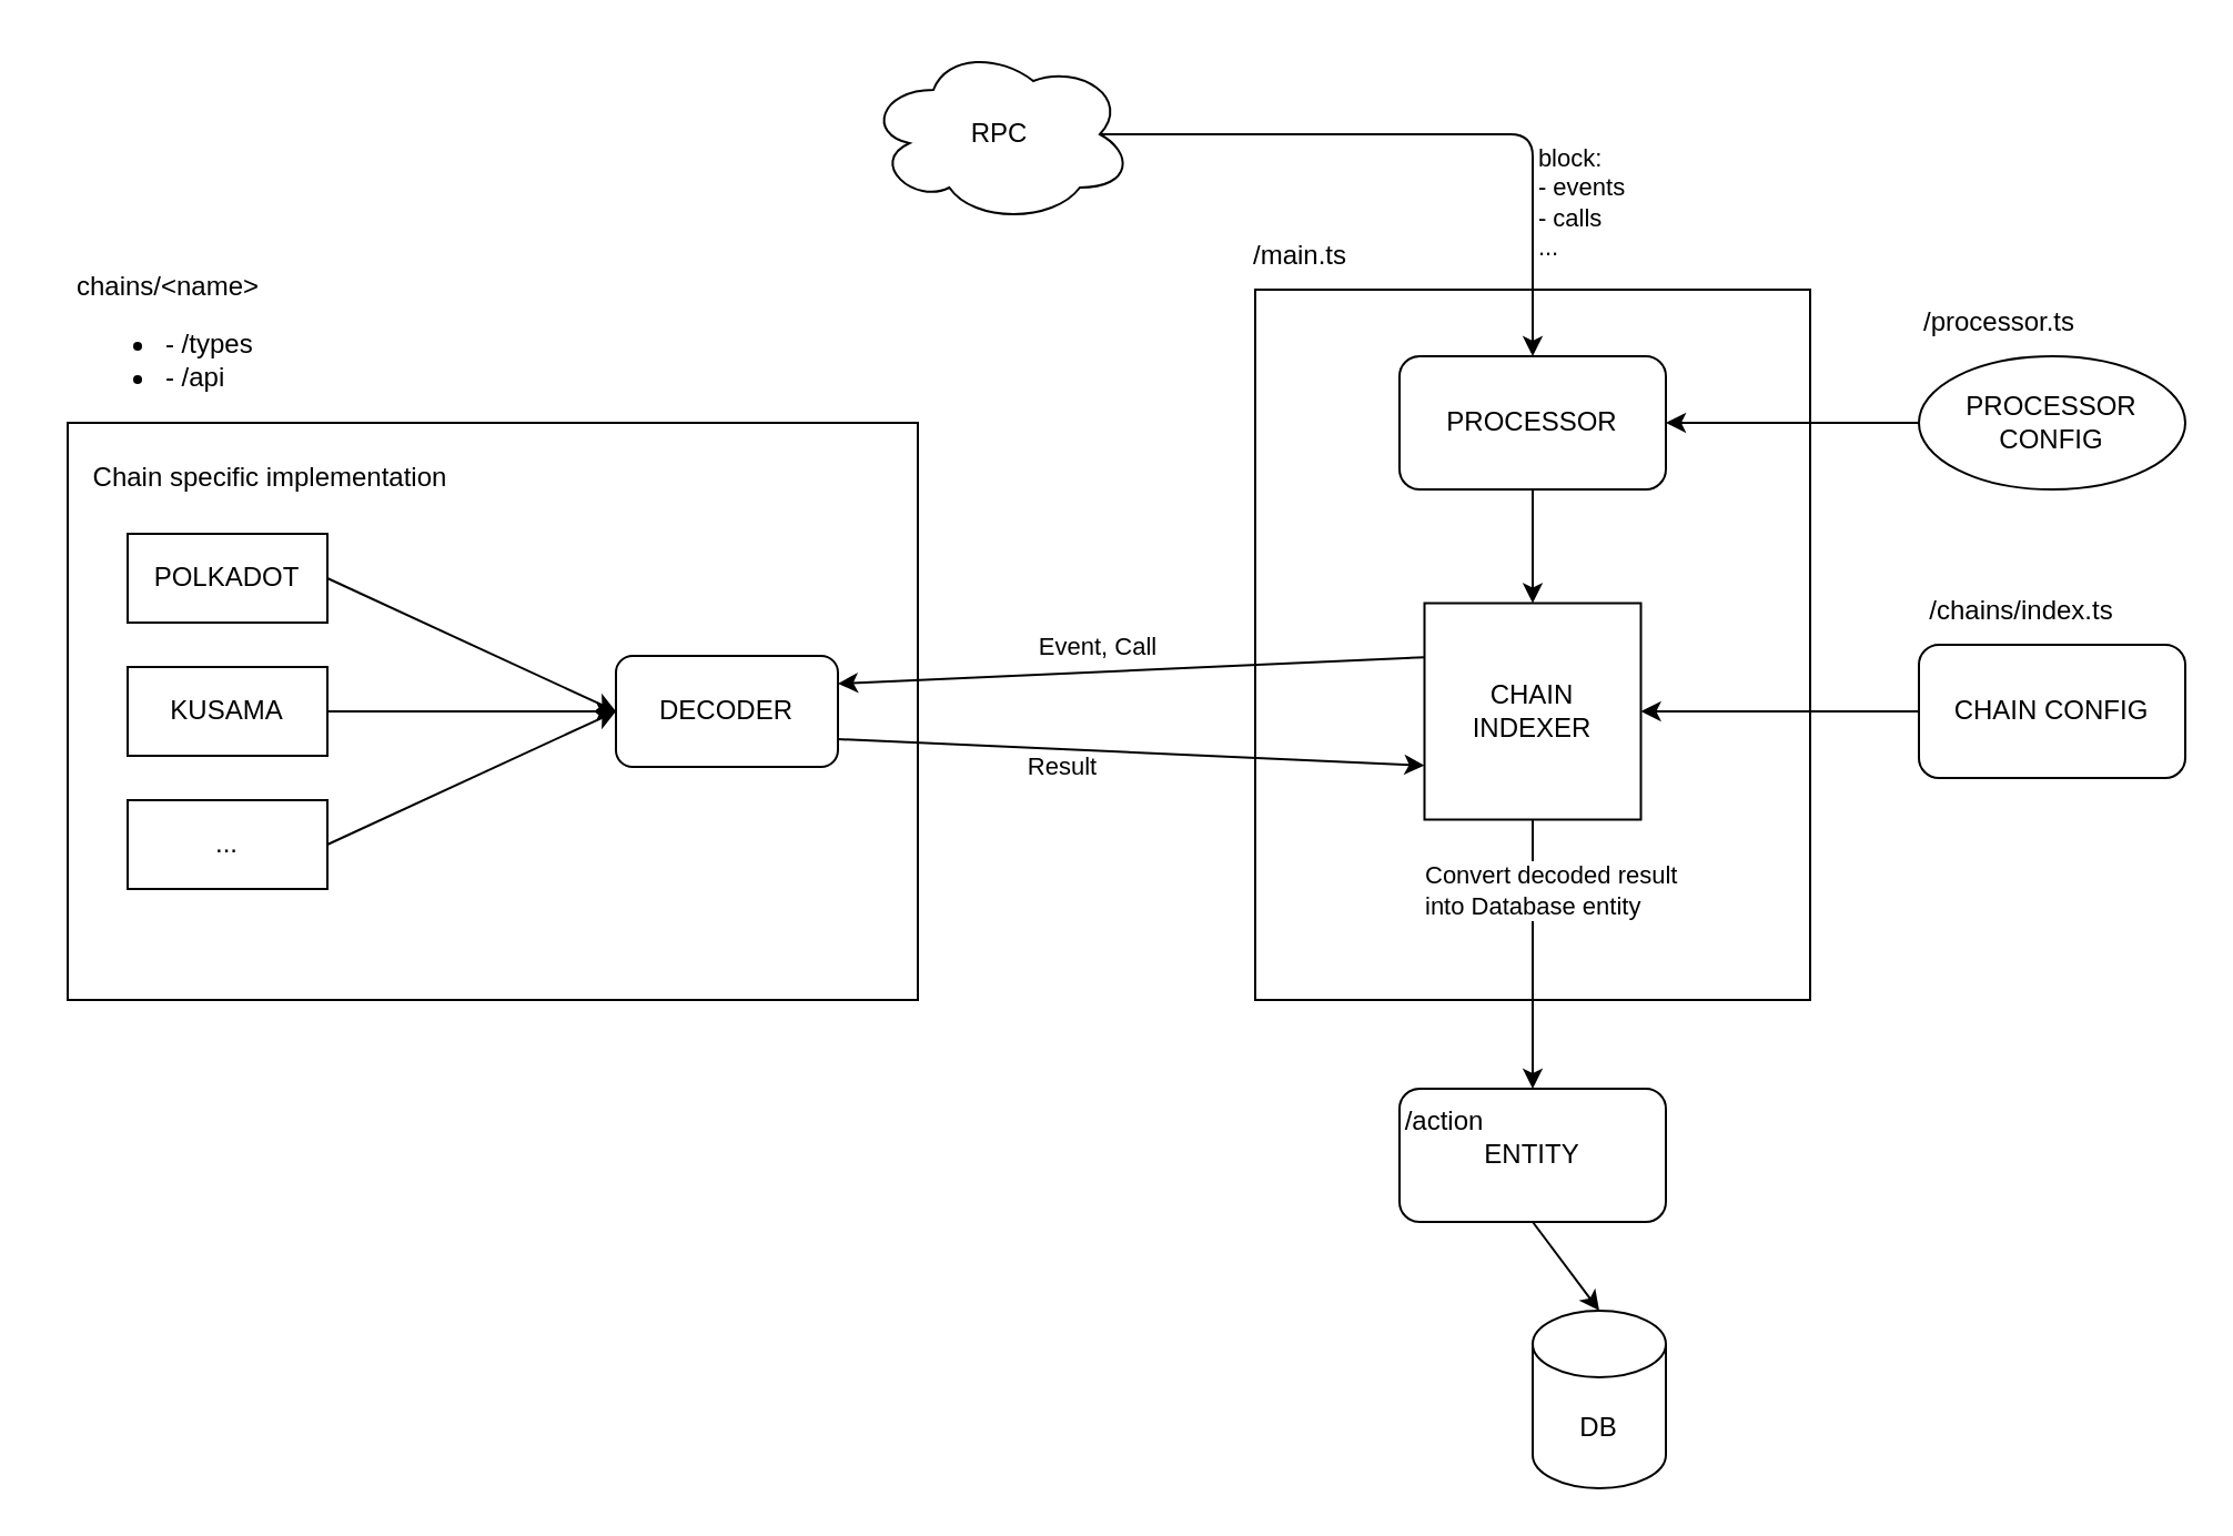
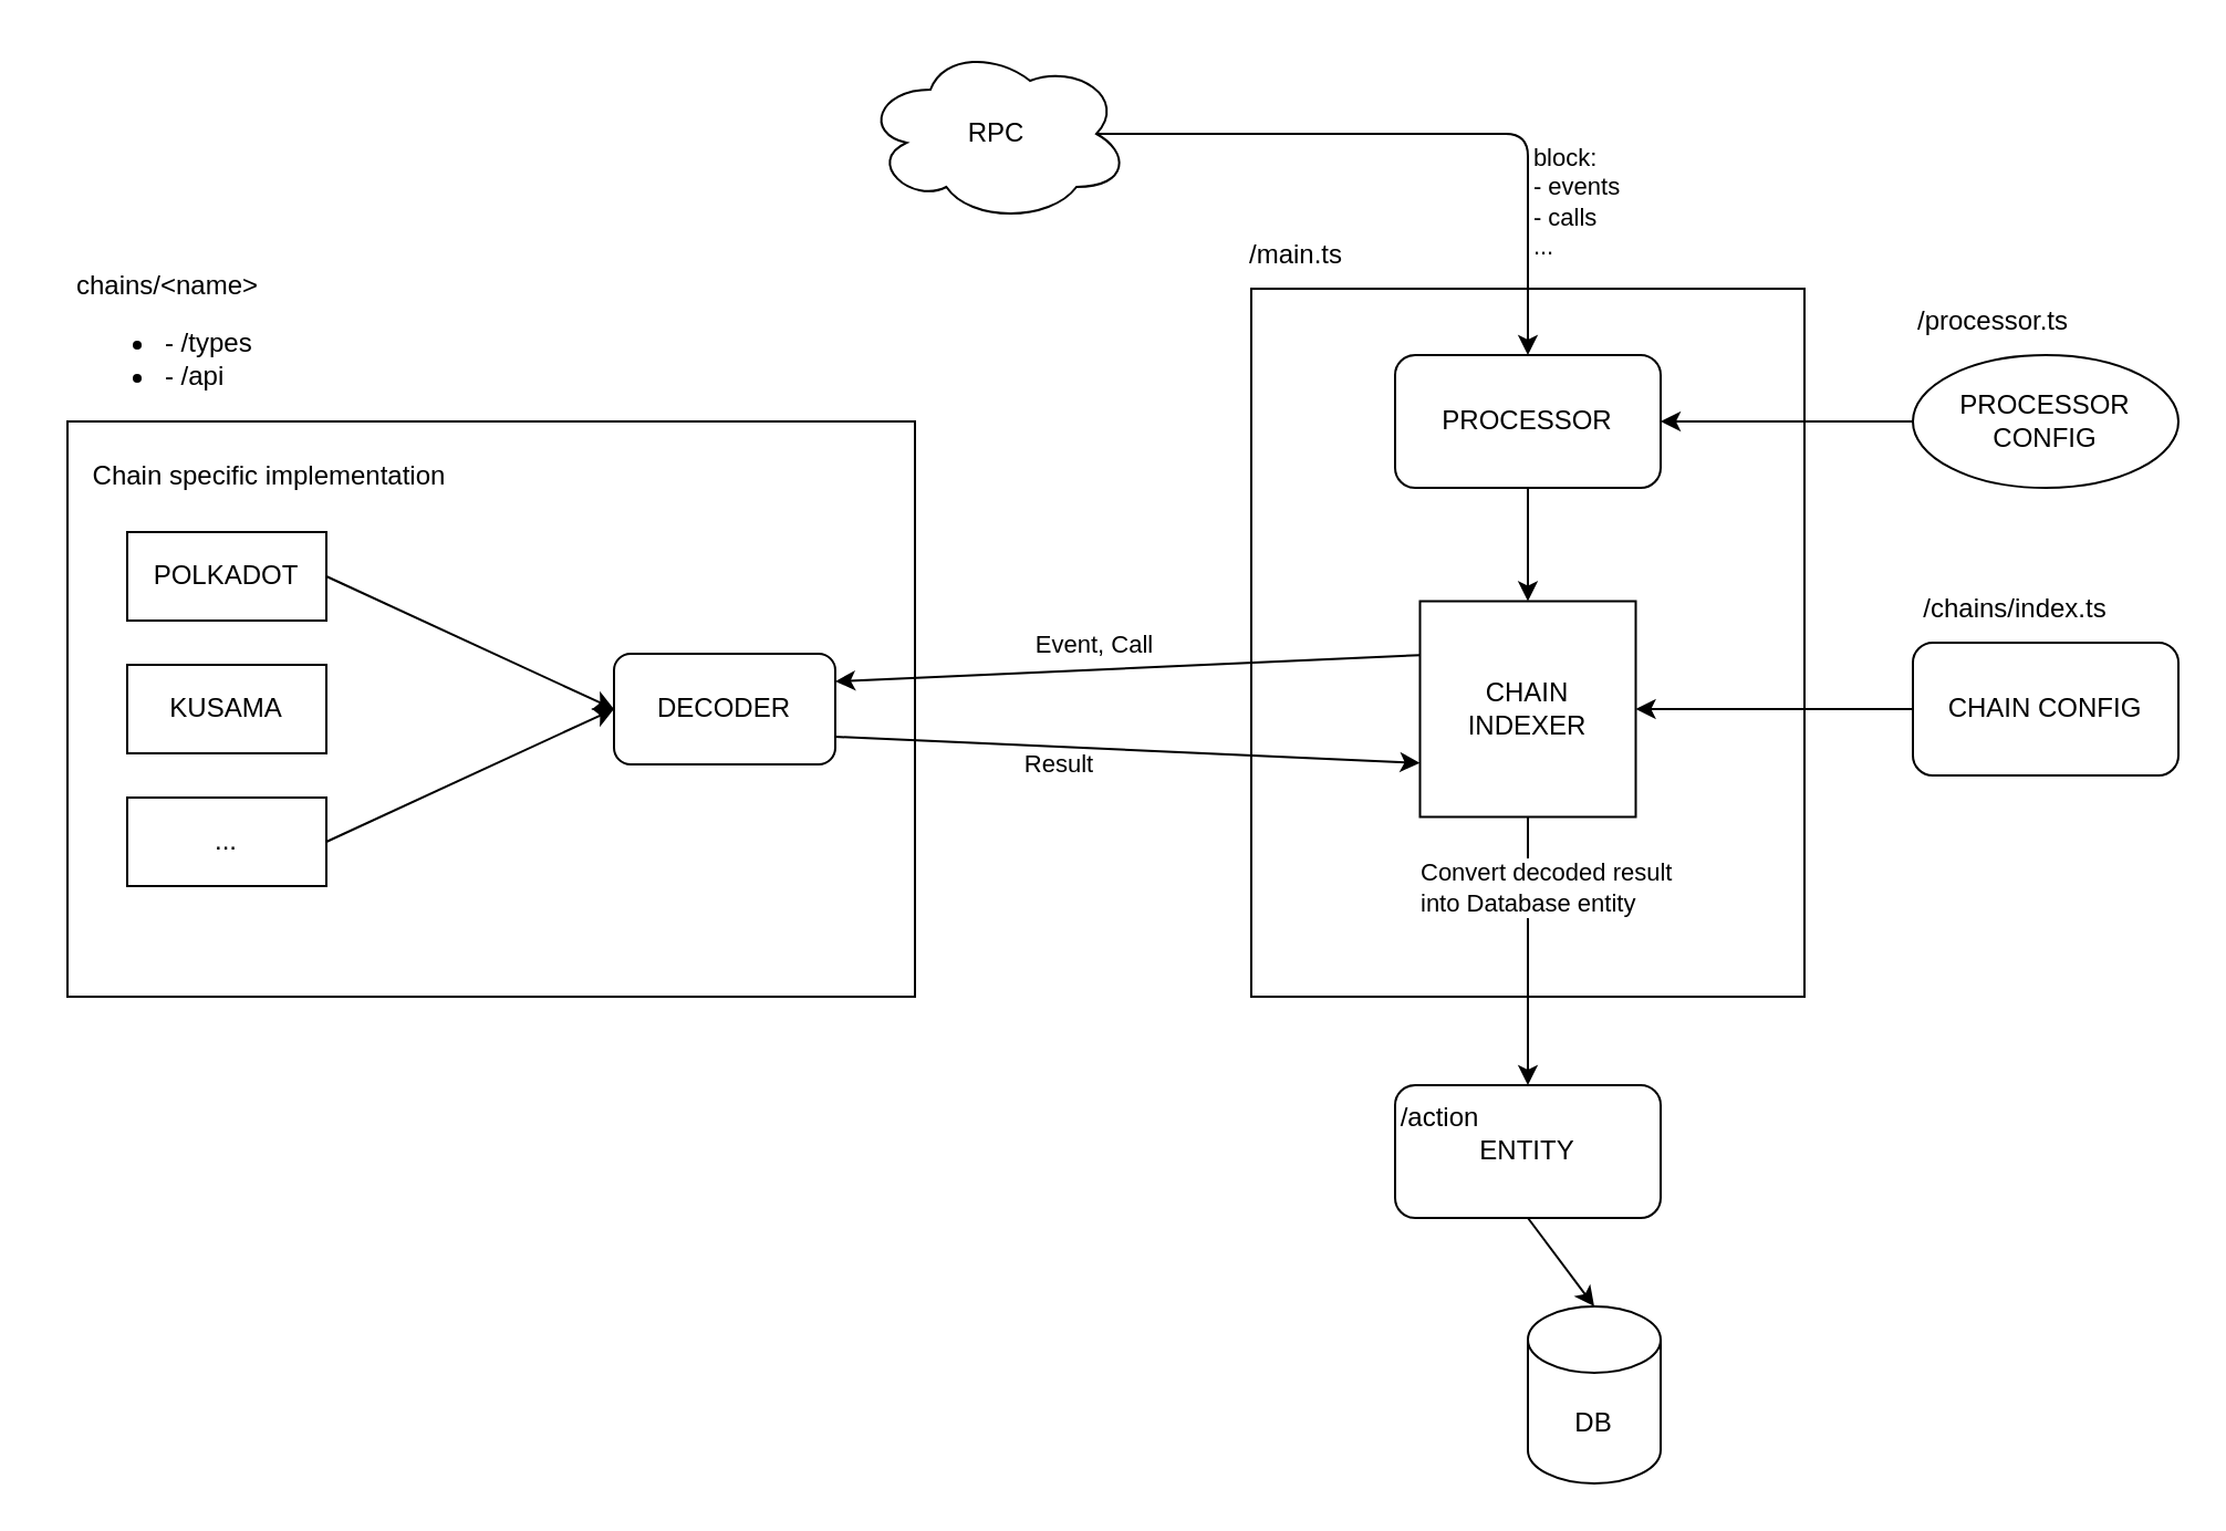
  <mxCell id="0" />
  <mxCell id="1" parent="0" />
  <mxCell id="2" value="" style="rounded=0;whiteSpace=wrap;html=1;" parent="1" vertex="1"><mxGeometry x="30" y="190" width="383" height="260" as="geometry" /></mxCell>
  <mxCell id="3" value="" style="rounded=0;whiteSpace=wrap;html=1;" parent="1" vertex="1"><mxGeometry x="565" y="130" width="250" height="320" as="geometry" /></mxCell>
  <mxCell id="4" style="edgeStyle=none;html=1;exitX=0.5;exitY=1;exitDx=0;exitDy=0;entryX=0.5;entryY=0;entryDx=0;entryDy=0;" parent="1" source="5" target="22" edge="1"><mxGeometry relative="1" as="geometry" /></mxCell>
  <mxCell id="5" value="PROCESSOR" style="rounded=1;whiteSpace=wrap;html=1;" parent="1" vertex="1"><mxGeometry x="630" y="160" width="120" height="60" as="geometry" /></mxCell>
  <mxCell id="6" style="edgeStyle=none;html=1;exitX=0.875;exitY=0.5;exitDx=0;exitDy=0;exitPerimeter=0;entryX=0.5;entryY=0;entryDx=0;entryDy=0;" parent="1" source="8" target="5" edge="1"><mxGeometry relative="1" as="geometry"><Array as="points"><mxPoint x="690" y="60" /></Array></mxGeometry></mxCell>
  <mxCell id="7" value="&lt;div style=&quot;text-align: left;&quot;&gt;block:&lt;/div&gt;&lt;div style=&quot;text-align: left;&quot;&gt;- events&lt;/div&gt;&lt;div style=&quot;text-align: left;&quot;&gt;- calls&lt;/div&gt;&lt;div style=&quot;text-align: left;&quot;&gt;...&lt;/div&gt;" style="edgeLabel;html=1;align=center;verticalAlign=middle;resizable=0;points=[];" parent="6" vertex="1" connectable="0"><mxGeometry x="-0.086" y="-1" relative="1" as="geometry"><mxPoint x="81" y="29" as="offset" /></mxGeometry></mxCell>
  <mxCell id="8" value="RPC" style="ellipse;shape=cloud;whiteSpace=wrap;html=1;" parent="1" vertex="1"><mxGeometry x="390" y="20" width="120" height="80" as="geometry" /></mxCell>
  <mxCell id="9" style="edgeStyle=none;html=1;exitX=1;exitY=0.5;exitDx=0;exitDy=0;entryX=0;entryY=0.5;entryDx=0;entryDy=0;" parent="1" source="10" target="17" edge="1"><mxGeometry relative="1" as="geometry"><mxPoint x="347" y="320" as="targetPoint" /></mxGeometry></mxCell>
  <mxCell id="10" value="POLKADOT" style="rounded=0;whiteSpace=wrap;html=1;" parent="1" vertex="1"><mxGeometry x="57" y="240" width="90" height="40" as="geometry" /></mxCell>
- <mxCell id="11" style="edgeStyle=none;html=1;exitX=1;exitY=0.5;exitDx=0;exitDy=0;entryX=0;entryY=0.5;entryDx=0;entryDy=0;" parent="1" source="12" target="17" edge="1"><mxGeometry relative="1" as="geometry"><mxPoint x="347" y="320" as="targetPoint" /></mxGeometry></mxCell>
  <mxCell id="12" value="KUSAMA" style="rounded=0;whiteSpace=wrap;html=1;" parent="1" vertex="1"><mxGeometry x="57" y="300" width="90" height="40" as="geometry" /></mxCell>
  <mxCell id="13" style="edgeStyle=none;html=1;exitX=1;exitY=0.5;exitDx=0;exitDy=0;entryX=0;entryY=0.5;entryDx=0;entryDy=0;" parent="1" source="14" target="17" edge="1"><mxGeometry relative="1" as="geometry"><mxPoint x="317" y="320" as="targetPoint" /></mxGeometry></mxCell>
  <mxCell id="14" value="..." style="rounded=0;whiteSpace=wrap;html=1;" parent="1" vertex="1"><mxGeometry x="57" y="360" width="90" height="40" as="geometry" /></mxCell>
  <mxCell id="15" style="edgeStyle=none;html=1;exitX=1;exitY=0.75;exitDx=0;exitDy=0;entryX=0;entryY=0.75;entryDx=0;entryDy=0;" parent="1" source="17" target="22" edge="1"><mxGeometry relative="1" as="geometry" /></mxCell>
  <mxCell id="16" value="Result" style="edgeLabel;html=1;align=center;verticalAlign=middle;resizable=0;points=[];" parent="15" vertex="1" connectable="0"><mxGeometry x="-0.318" y="-2" relative="1" as="geometry"><mxPoint x="11" y="6" as="offset" /></mxGeometry></mxCell>
  <mxCell id="17" value="DECODER" style="rounded=1;whiteSpace=wrap;html=1;" parent="1" vertex="1"><mxGeometry x="277" y="295" width="100" height="50" as="geometry" /></mxCell>
  <mxCell id="18" style="edgeStyle=none;html=1;exitX=0;exitY=0.25;exitDx=0;exitDy=0;entryX=1;entryY=0.25;entryDx=0;entryDy=0;" parent="1" source="22" target="17" edge="1"><mxGeometry relative="1" as="geometry" /></mxCell>
  <mxCell id="19" value="&lt;div style=&quot;text-align: left;&quot;&gt;Event, Call&lt;/div&gt;" style="edgeLabel;html=1;align=center;verticalAlign=middle;resizable=0;points=[];" parent="18" vertex="1" connectable="0"><mxGeometry x="0.153" y="-1" relative="1" as="geometry"><mxPoint x="4" y="-11" as="offset" /></mxGeometry></mxCell>
  <mxCell id="20" style="edgeStyle=none;html=1;exitX=0.5;exitY=1;exitDx=0;exitDy=0;entryX=0.5;entryY=0;entryDx=0;entryDy=0;" parent="1" source="22" target="31" edge="1"><mxGeometry relative="1" as="geometry"><mxPoint x="690" y="440" as="targetPoint" /></mxGeometry></mxCell>
  <mxCell id="21" value="Convert decoded result &lt;br&gt;into Database entity" style="edgeLabel;html=1;align=left;verticalAlign=middle;resizable=0;points=[];" parent="20" vertex="1" connectable="0"><mxGeometry x="-0.091" y="-2" relative="1" as="geometry"><mxPoint x="-48" y="-23" as="offset" /></mxGeometry></mxCell>
  <mxCell id="22" value="CHAIN&lt;br&gt;INDEXER" style="whiteSpace=wrap;html=1;aspect=fixed;" parent="1" vertex="1"><mxGeometry x="641.25" y="271.25" width="97.5" height="97.5" as="geometry" /></mxCell>
  <mxCell id="23" value="DB" style="shape=cylinder3;whiteSpace=wrap;html=1;boundedLbl=1;backgroundOutline=1;size=15;" parent="1" vertex="1"><mxGeometry x="690" y="590" width="60" height="80" as="geometry" /></mxCell>
  <mxCell id="24" value="Chain specific implementation" style="text;html=1;strokeColor=none;fillColor=none;align=center;verticalAlign=middle;whiteSpace=wrap;rounded=0;" parent="1" vertex="1"><mxGeometry x="30" y="200" width="183" height="30" as="geometry" /></mxCell>
  <mxCell id="25" style="edgeStyle=none;html=1;exitX=0.5;exitY=1;exitDx=0;exitDy=0;entryX=0.5;entryY=0;entryDx=0;entryDy=0;entryPerimeter=0;" parent="1" source="31" target="23" edge="1"><mxGeometry relative="1" as="geometry"><mxPoint x="690" y="585" as="sourcePoint" /></mxGeometry></mxCell>
  <mxCell id="26" style="edgeStyle=none;html=1;exitX=0;exitY=0.5;exitDx=0;exitDy=0;entryX=1;entryY=0.5;entryDx=0;entryDy=0;" parent="1" source="27" target="22" edge="1"><mxGeometry relative="1" as="geometry" /></mxCell>
  <mxCell id="27" value="CHAIN CONFIG" style="rounded=1;whiteSpace=wrap;html=1;" parent="1" vertex="1"><mxGeometry x="864" y="290" width="120" height="60" as="geometry" /></mxCell>
  <mxCell id="28" style="edgeStyle=none;html=1;exitX=0;exitY=0.5;exitDx=0;exitDy=0;entryX=1;entryY=0.5;entryDx=0;entryDy=0;" parent="1" source="29" target="5" edge="1"><mxGeometry relative="1" as="geometry" /></mxCell>
  <mxCell id="29" value="PROCESSOR CONFIG" style="ellipse;whiteSpace=wrap;html=1;" parent="1" vertex="1"><mxGeometry x="864" y="160" width="120" height="60" as="geometry" /></mxCell>
  <mxCell id="30" value="/processor.ts" style="text;html=1;align=center;verticalAlign=middle;resizable=0;points=[];autosize=1;strokeColor=none;fillColor=none;" parent="1" vertex="1"><mxGeometry x="855" y="130" width="90" height="30" as="geometry" /></mxCell>
  <mxCell id="31" value="ENTITY" style="rounded=1;whiteSpace=wrap;html=1;" parent="1" vertex="1"><mxGeometry x="630" y="490" width="120" height="60" as="geometry" /></mxCell>
  <mxCell id="32" value="/chains/index.ts" style="text;html=1;align=center;verticalAlign=middle;resizable=0;points=[];autosize=1;strokeColor=none;fillColor=none;" parent="1" vertex="1"><mxGeometry x="855" y="260" width="110" height="30" as="geometry" /></mxCell>
  <mxCell id="33" value="/main.ts" style="text;html=1;align=center;verticalAlign=middle;resizable=0;points=[];autosize=1;strokeColor=none;fillColor=none;" parent="1" vertex="1"><mxGeometry x="550" y="100" width="70" height="30" as="geometry" /></mxCell>
  <mxCell id="34" value="&lt;div style=&quot;text-align: left;&quot;&gt;&lt;span style=&quot;background-color: initial;&quot;&gt;chains/&amp;lt;name&amp;gt;&lt;/span&gt;&lt;br&gt;&lt;ul&gt;&lt;li&gt;&lt;span style=&quot;background-color: initial;&quot;&gt;- /types&lt;/span&gt;&lt;/li&gt;&lt;li&gt;&lt;span style=&quot;background-color: initial;&quot;&gt;- /api&lt;/span&gt;&lt;/li&gt;&lt;/ul&gt;&lt;/div&gt;" style="text;html=1;align=center;verticalAlign=middle;resizable=0;points=[];autosize=1;strokeColor=none;fillColor=none;" parent="1" vertex="1"><mxGeometry x="20" y="110" width="110" height="90" as="geometry" /></mxCell>
  <mxCell id="35" value="/action" style="text;html=1;align=center;verticalAlign=middle;resizable=0;points=[];autosize=1;strokeColor=none;fillColor=none;" parent="1" vertex="1"><mxGeometry x="620" y="490" width="60" height="30" as="geometry" /></mxCell>
